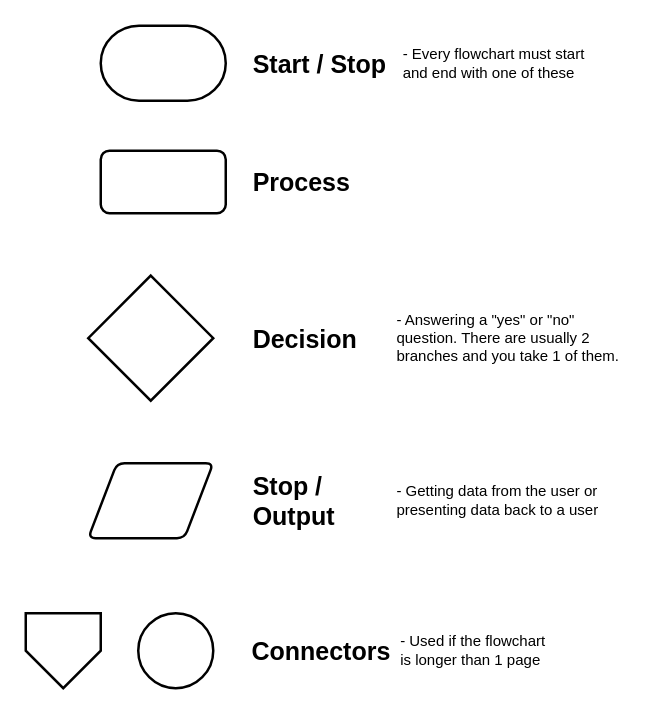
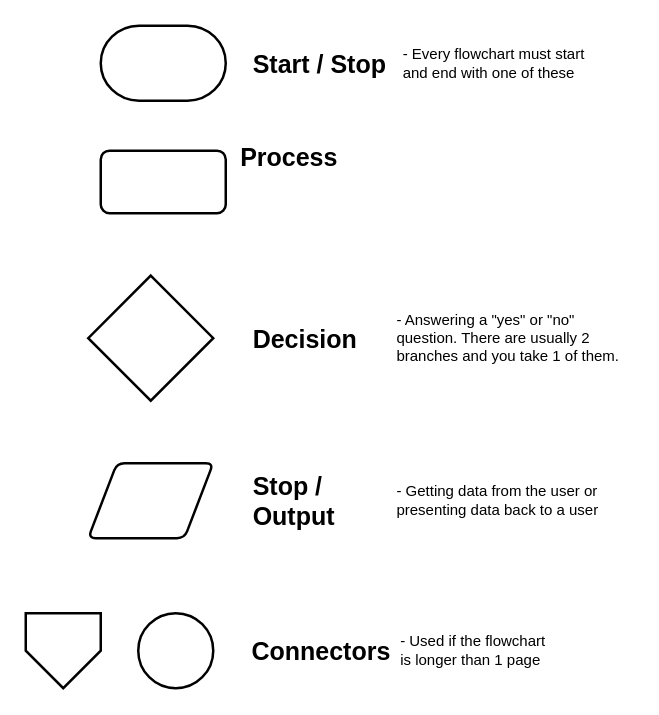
  <mxCell id="0" />
  <mxCell id="1" parent="0" />
  <mxCell id="2" value="" style="strokeWidth=2;html=1;shape=mxgraph.flowchart.terminator;whiteSpace=wrap;" parent="1" vertex="1"><mxGeometry x="80" y="20" width="100" height="60" as="geometry" /></mxCell>
  <mxCell id="3" value="Start / Stop" style="text;html=1;align=left;verticalAlign=middle;resizable=0;points=[];autosize=1;strokeColor=none;fillColor=none;fontSize=20;fontStyle=1" parent="1" vertex="1"><mxGeometry x="200" y="35" width="120" height="30" as="geometry" /></mxCell>
  <mxCell id="4" value="- Every flowchart must start&lt;br&gt;and end with one of these" style="text;html=1;align=left;verticalAlign=middle;resizable=0;points=[];autosize=1;strokeColor=none;fillColor=none;" parent="1" vertex="1"><mxGeometry x="320" y="35" width="160" height="30" as="geometry" /></mxCell>
  <mxCell id="5" value="" style="rounded=1;whiteSpace=wrap;html=1;absoluteArcSize=1;arcSize=14;strokeWidth=2;fontSize=20;" parent="1" vertex="1"><mxGeometry x="80" y="120" width="100" height="50" as="geometry" /></mxCell>
- <mxCell id="6" value="Process" style="text;html=1;align=left;verticalAlign=middle;resizable=0;points=[];autosize=1;strokeColor=none;fillColor=none;fontSize=20;fontStyle=1" parent="1" vertex="1"><mxGeometry x="200" y="130" width="90" height="30" as="geometry" /></mxCell>
+ <mxCell id="6" value="Process" style="text;html=1;align=left;verticalAlign=middle;resizable=0;points=[];autosize=1;strokeColor=none;fillColor=none;fontSize=20;fontStyle=1" parent="1" vertex="1"><mxGeometry x="190" y="110" width="90" height="30" as="geometry" /></mxCell>
  <mxCell id="7" value="" style="strokeWidth=2;html=1;shape=mxgraph.flowchart.decision;whiteSpace=wrap;fontSize=20;" parent="1" vertex="1"><mxGeometry x="70" y="220" width="100" height="100" as="geometry" /></mxCell>
  <mxCell id="8" value="Decision" style="text;html=1;align=left;verticalAlign=middle;resizable=0;points=[];autosize=1;strokeColor=none;fillColor=none;fontSize=20;fontStyle=1" parent="1" vertex="1"><mxGeometry x="200" y="255" width="100" height="30" as="geometry" /></mxCell>
  <mxCell id="9" value="- Answering a &quot;yes&quot; or &quot;no&quot;&lt;br&gt;question. There are usually 2&lt;br&gt;branches and you take 1 of them." style="text;html=1;align=left;verticalAlign=middle;resizable=0;points=[];autosize=1;strokeColor=none;fillColor=none;" parent="1" vertex="1"><mxGeometry x="315" y="245" width="190" height="50" as="geometry" /></mxCell>
  <mxCell id="10" value="" style="shape=parallelogram;html=1;strokeWidth=2;perimeter=parallelogramPerimeter;whiteSpace=wrap;rounded=1;arcSize=12;size=0.23;fontSize=20;" parent="1" vertex="1"><mxGeometry x="70" y="370" width="100" height="60" as="geometry" /></mxCell>
  <mxCell id="11" value="Stop / &lt;br&gt;Output" style="text;html=1;align=left;verticalAlign=middle;resizable=0;points=[];autosize=1;strokeColor=none;fillColor=none;fontSize=20;fontStyle=1" parent="1" vertex="1"><mxGeometry x="200" y="375" width="80" height="50" as="geometry" /></mxCell>
  <mxCell id="12" value="- Getting data from the user or&lt;br&gt;presenting data back to a user" style="text;html=1;align=left;verticalAlign=middle;resizable=0;points=[];autosize=1;strokeColor=none;fillColor=none;" parent="1" vertex="1"><mxGeometry x="315" y="385" width="180" height="30" as="geometry" /></mxCell>
  <mxCell id="13" value="" style="verticalLabelPosition=bottom;verticalAlign=top;html=1;shape=offPageConnector;rounded=0;size=0.5;fontSize=20;strokeWidth=2;" parent="1" vertex="1"><mxGeometry x="20" y="490" width="60" height="60" as="geometry" /></mxCell>
  <mxCell id="14" value="" style="verticalLabelPosition=bottom;verticalAlign=top;html=1;shape=mxgraph.flowchart.on-page_reference;fontSize=20;strokeWidth=2;" parent="1" vertex="1"><mxGeometry x="110" y="490" width="60" height="60" as="geometry" /></mxCell>
  <mxCell id="15" value="Connectors" style="text;html=1;align=left;verticalAlign=middle;resizable=0;points=[];autosize=1;strokeColor=none;fillColor=none;fontSize=20;fontStyle=1" parent="1" vertex="1"><mxGeometry x="198.5" y="505" width="130" height="30" as="geometry" /></mxCell>
  <mxCell id="16" value="- Used if the flowchart&lt;br&gt;is longer than 1 page" style="text;html=1;align=left;verticalAlign=middle;resizable=0;points=[];autosize=1;strokeColor=none;fillColor=none;" parent="1" vertex="1"><mxGeometry x="317.5" y="505" width="130" height="30" as="geometry" /></mxCell>
